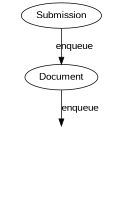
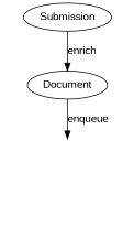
  digraph {
    rankdir=TB
    splines=true
    fontname="Liberation Sans"
    node [fontname="Liberation Sans" style=invis]
    edge [fontname="Liberation Sans"]
    n1 [label=Submission style=""]
    n2 [label=Document style=""]
    n3 [label=Agent]
    n4 [label=Accept]
    n5 [label=Reject]
-   n1 -> n2 [label=enqueue]
+   n1 -> n2 [label=enrich]
    n2 -> n3 [label=enqueue]
    n3 -> n4 [style=invis]
    n3 -> n5 [style=invis]
  }
